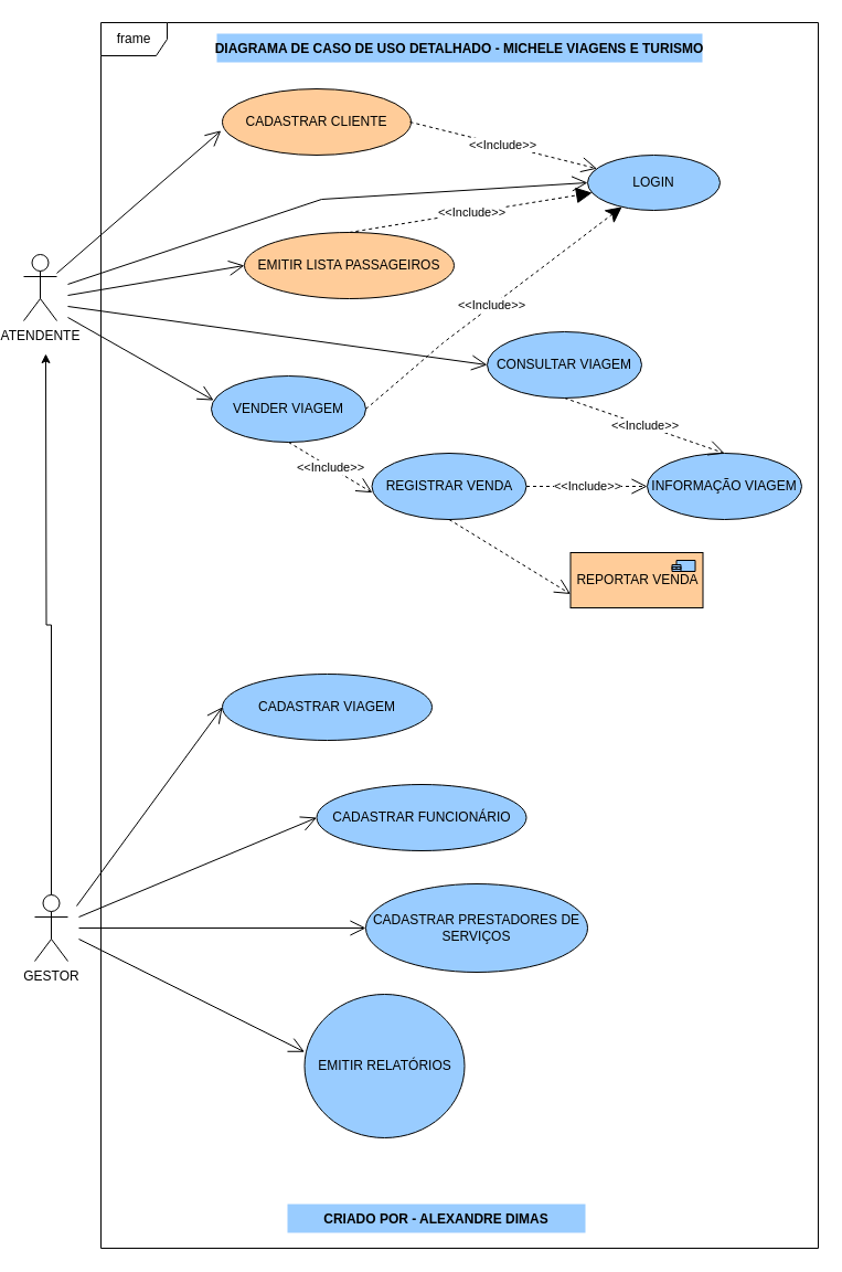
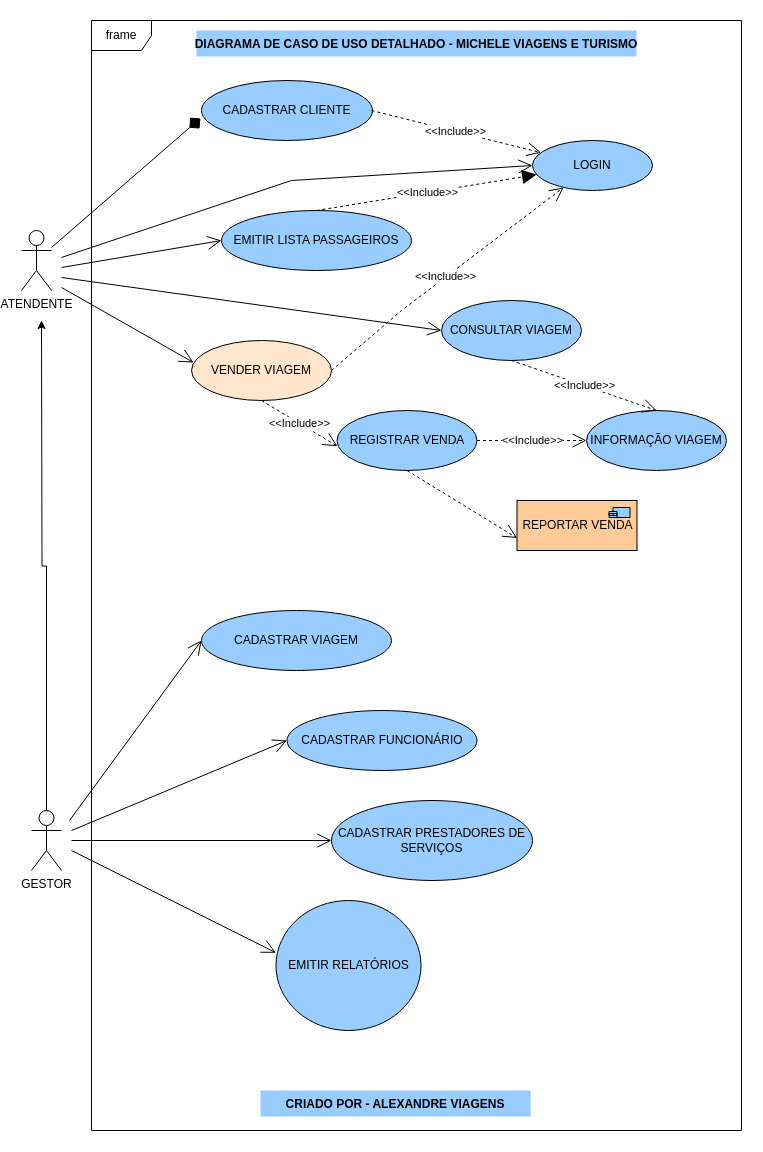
  <mxCell id="0" />
  <mxCell id="1" parent="0" />
  <mxCell id="2" value="frame" style="shape=umlFrame;whiteSpace=wrap;html=1;" vertex="1" parent="1"><mxGeometry x="90" y="20" width="650" height="1110" as="geometry" /></mxCell>
  <mxCell id="3" style="edgeStyle=orthogonalEdgeStyle;rounded=0;orthogonalLoop=1;jettySize=auto;html=1;" edge="1" parent="1" source="4"><mxGeometry relative="1" as="geometry"><mxPoint x="40" y="320" as="targetPoint" /></mxGeometry></mxCell>
  <mxCell id="4" value="&lt;font style=&quot;vertical-align: inherit&quot;&gt;&lt;font style=&quot;vertical-align: inherit&quot;&gt;GESTOR&lt;/font&gt;&lt;/font&gt;" style="shape=umlActor;verticalLabelPosition=bottom;verticalAlign=top;html=1;" vertex="1" parent="1"><mxGeometry x="30" y="810" width="30" height="60" as="geometry" /></mxCell>
  <mxCell id="5" value="&lt;font style=&quot;vertical-align: inherit&quot;&gt;&lt;font style=&quot;vertical-align: inherit&quot;&gt;ATENDENTE&lt;/font&gt;&lt;/font&gt;" style="shape=umlActor;verticalLabelPosition=bottom;verticalAlign=top;html=1;" vertex="1" parent="1"><mxGeometry x="20" y="230" width="30" height="60" as="geometry" /></mxCell>
  <mxCell id="6" value="&lt;font style=&quot;vertical-align: inherit&quot;&gt;&lt;font style=&quot;vertical-align: inherit&quot;&gt;LOGIN&lt;/font&gt;&lt;/font&gt;" style="ellipse;whiteSpace=wrap;html=1;fillColor=#99CCFF;" vertex="1" parent="1"><mxGeometry x="531" y="140" width="120" height="50" as="geometry" /></mxCell>
- <mxCell id="7" value="&lt;font style=&quot;vertical-align: inherit&quot;&gt;&lt;font style=&quot;vertical-align: inherit&quot;&gt;VENDER VIAGEM&lt;/font&gt;&lt;/font&gt;" style="ellipse;whiteSpace=wrap;html=1;fillColor=#99CCFF;" vertex="1" parent="1"><mxGeometry x="190" y="340" width="140" height="60" as="geometry" /></mxCell>
- <mxCell id="8" value="&lt;font style=&quot;vertical-align: inherit&quot;&gt;&lt;font style=&quot;vertical-align: inherit&quot;&gt;CADASTRAR CLIENTE&lt;/font&gt;&lt;/font&gt;" style="ellipse;whiteSpace=wrap;html=1;fillColor=#ffcc99;" vertex="1" parent="1"><mxGeometry x="200" y="80" width="171" height="60" as="geometry" /></mxCell>
+ <mxCell id="7" value="&lt;font style=&quot;vertical-align: inherit&quot;&gt;&lt;font style=&quot;vertical-align: inherit&quot;&gt;VENDER VIAGEM&lt;/font&gt;&lt;/font&gt;" style="ellipse;whiteSpace=wrap;html=1;fillColor=#ffe6cc;" vertex="1" parent="1"><mxGeometry x="190" y="340" width="140" height="60" as="geometry" /></mxCell>
+ <mxCell id="8" value="&lt;font style=&quot;vertical-align: inherit&quot;&gt;&lt;font style=&quot;vertical-align: inherit&quot;&gt;CADASTRAR CLIENTE&lt;/font&gt;&lt;/font&gt;" style="ellipse;whiteSpace=wrap;html=1;fillColor=#99CCFF;" vertex="1" parent="1"><mxGeometry x="200" y="80" width="171" height="60" as="geometry" /></mxCell>
  <mxCell id="9" value="&lt;font style=&quot;vertical-align: inherit&quot;&gt;&lt;font style=&quot;vertical-align: inherit&quot;&gt;CADASTRAR VIAGEM&lt;/font&gt;&lt;/font&gt;&lt;span style=&quot;color: rgba(0 , 0 , 0 , 0) ; font-family: monospace ; font-size: 0px&quot;&gt;%3CmxGraphModel%3E%3Croot%3E%3CmxCell%20id%3D%220%22%2F%3E%3CmxCell%20id%3D%221%22%20parent%3D%220%22%2F%3E%3CmxCell%20id%3D%222%22%20value%3D%22%26lt%3Bfont%20style%3D%26quot%3Bvertical-align%3A%20inherit%26quot%3B%26gt%3B%26lt%3Bfont%20style%3D%26quot%3Bvertical-align%3A%20inherit%26quot%3B%26gt%3BCADASTRAR%20CLIENTE%26lt%3B%2Ffont%26gt%3B%26lt%3B%2Ffont%26gt%3B%22%20style%3D%22ellipse%3BwhiteSpace%3Dwrap%3Bhtml%3D1%3BfillColor%3D%2399CCFF%3B%22%20vertex%3D%221%22%20parent%3D%221%22%3E%3CmxGeometry%20x%3D%22319%22%20y%3D%22420%22%20width%3D%22190%22%20height%3D%2260%22%20as%3D%22geometry%22%2F%3E%3C%2FmxCell%3E%3C%2Froot%3E%3C%2FmxGraphModel%3E&lt;/span&gt;" style="ellipse;whiteSpace=wrap;html=1;fillColor=#99CCFF;" vertex="1" parent="1"><mxGeometry x="200" y="610" width="190" height="60" as="geometry" /></mxCell>
  <mxCell id="10" value="&lt;font style=&quot;vertical-align: inherit&quot;&gt;&lt;font style=&quot;vertical-align: inherit&quot;&gt;CADASTRAR FUNCIONÁRIO&lt;/font&gt;&lt;/font&gt;&lt;span style=&quot;color: rgba(0 , 0 , 0 , 0) ; font-family: monospace ; font-size: 0px&quot;&gt;%3CmxGraphModel%3E%3Croot%3E%3CmxCell%20id%3D%220%22%2F%3E%3CmxCell%20id%3D%221%22%20parent%3D%220%22%2F%3E%3CmxCell%20id%3D%222%22%20value%3D%22%26lt%3Bfont%20style%3D%26quot%3Bvertical-align%3A%20inherit%26quot%3B%26gt%3B%26lt%3Bfont%20style%3D%26quot%3Bvertical-align%3A%20inherit%26quot%3B%26gt%3BCADASTRAR%20CLIENTE%26lt%3B%2Ffont%26gt%3B%26lt%3B%2Ffont%26gt%3B%22%20style%3D%22ellipse%3BwhiteSpace%3Dwrap%3Bhtml%3D1%3BfillColor%3D%2399CCFF%3B%22%20vertex%3D%221%22%20parent%3D%221%22%3E%3CmxGeometry%20x%3D%22319%22%20y%3D%22420%22%20width%3D%22190%22%20height%3D%2260%22%20as%3D%22geometry%22%2F%3E%3C%2FmxCell%3E%3C%2Froot%3E%3C%2FmxGraphModel%3E&lt;/span&gt;" style="ellipse;whiteSpace=wrap;html=1;fillColor=#99CCFF;" vertex="1" parent="1"><mxGeometry x="285.5" y="710" width="190" height="60" as="geometry" /></mxCell>
  <mxCell id="11" value="&lt;font style=&quot;vertical-align: inherit&quot;&gt;&lt;font style=&quot;vertical-align: inherit&quot;&gt;CADASTRAR PRESTADORES DE SERVIÇOS&lt;/font&gt;&lt;/font&gt;&lt;span style=&quot;color: rgba(0 , 0 , 0 , 0) ; font-family: monospace ; font-size: 0px&quot;&gt;%3CmxGraphModel%3E%3Croot%3E%3CmxCell%20id%3D%220%22%2F%3E%3CmxCell%20id%3D%221%22%20parent%3D%220%22%2F%3E%3CmxCell%20id%3D%222%22%20value%3D%22%26lt%3Bfont%20style%3D%26quot%3Bvertical-align%3A%20inherit%26quot%3B%26gt%3B%26lt%3Bfont%20style%3D%26quot%3Bvertical-align%3A%20inherit%26quot%3B%26gt%3BCADASTRAR%20CLIENTE%26lt%3B%2Ffont%26gt%3B%26lt%3B%2Ffont%26gt%3B%22%20style%3D%22ellipse%3BwhiteSpace%3Dwrap%3Bhtml%3D1%3BfillColor%3D%2399CCFF%3B%22%20vertex%3D%221%22%20parent%3D%221%22%3E%3CmxGeometry%20x%3D%22319%22%20y%3D%22420%22%20width%3D%22190%22%20height%3D%2260%22%20as%3D%22geometry%22%2F%3E%3C%2FmxCell%3E%3C%2Froot%3E%3C%2FmxGraphModel%3E&lt;/span&gt;" style="ellipse;whiteSpace=wrap;html=1;fillColor=#99CCFF;" vertex="1" parent="1"><mxGeometry x="330" y="800" width="201" height="80" as="geometry" /></mxCell>
- <mxCell id="12" value="&lt;font style=&quot;vertical-align: inherit&quot;&gt;&lt;font style=&quot;vertical-align: inherit&quot;&gt;EMITIR LISTA PASSAGEIROS&lt;/font&gt;&lt;/font&gt;" style="ellipse;whiteSpace=wrap;html=1;fillColor=#ffcc99;" vertex="1" parent="1"><mxGeometry x="220" y="210" width="190" height="60" as="geometry" /></mxCell>
+ <mxCell id="12" value="&lt;font style=&quot;vertical-align: inherit&quot;&gt;&lt;font style=&quot;vertical-align: inherit&quot;&gt;EMITIR LISTA PASSAGEIROS&lt;/font&gt;&lt;/font&gt;" style="ellipse;whiteSpace=wrap;html=1;fillColor=#99CCFF;" vertex="1" parent="1"><mxGeometry x="220" y="210" width="190" height="60" as="geometry" /></mxCell>
  <mxCell id="13" value="EMITIR RELATÓRIOS" style="ellipse;whiteSpace=wrap;html=1;fillColor=#99CCFF;" vertex="1" parent="1"><mxGeometry x="274.5" y="900" width="145" height="130" as="geometry" /></mxCell>
  <mxCell id="14" value="DIAGRAMA DE CASO DE USO DETALHADO - MICHELE VIAGENS E TURISMO" style="text;align=center;fontStyle=1;verticalAlign=middle;spacingLeft=3;spacingRight=3;strokeColor=none;rotatable=0;points=[[0,0.5],[1,0.5]];portConstraint=eastwest;fillColor=#99CCFF;" vertex="1" parent="1"><mxGeometry x="195" y="30" width="440" height="26" as="geometry" /></mxCell>
- <mxCell id="15" value="CRIADO POR - ALEXANDRE DIMAS" style="text;align=center;fontStyle=1;verticalAlign=middle;spacingLeft=3;spacingRight=3;strokeColor=none;rotatable=0;points=[[0,0.5],[1,0.5]];portConstraint=eastwest;fillColor=#99CCFF;" vertex="1" parent="1"><mxGeometry x="259" y="1090" width="270" height="26" as="geometry" /></mxCell>
- <mxCell id="16" value="&amp;lt;&amp;lt;Include&amp;gt;&amp;gt;" style="endArrow=classic;endSize=12;dashed=1;html=1;rounded=0;exitX=1;exitY=0.5;exitDx=0;exitDy=0;" edge="1" parent="1" source="7" target="6"><mxGeometry width="160" relative="1" as="geometry"><mxPoint x="250" y="240" as="sourcePoint" /><mxPoint x="410" y="240" as="targetPoint" /><Array as="points"><mxPoint x="400" y="310" /></Array></mxGeometry></mxCell>
+ <mxCell id="15" value="CRIADO POR - ALEXANDRE VIAGENS" style="text;align=center;fontStyle=1;verticalAlign=middle;spacingLeft=3;spacingRight=3;strokeColor=none;rotatable=0;points=[[0,0.5],[1,0.5]];portConstraint=eastwest;fillColor=#99CCFF;" vertex="1" parent="1"><mxGeometry x="259" y="1090" width="270" height="26" as="geometry" /></mxCell>
+ <mxCell id="16" value="&amp;lt;&amp;lt;Include&amp;gt;&amp;gt;" style="endArrow=open;endSize=12;dashed=1;html=1;rounded=0;exitX=1;exitY=0.5;exitDx=0;exitDy=0;" edge="1" parent="1" source="7" target="6"><mxGeometry width="160" relative="1" as="geometry"><mxPoint x="250" y="240" as="sourcePoint" /><mxPoint x="410" y="240" as="targetPoint" /><Array as="points"><mxPoint x="400" y="310" /></Array></mxGeometry></mxCell>
  <mxCell id="17" value="&amp;lt;&amp;lt;Include&amp;gt;&amp;gt;" style="endArrow=open;endSize=12;dashed=1;html=1;rounded=0;" edge="1" parent="1" target="6"><mxGeometry width="160" relative="1" as="geometry"><mxPoint x="370" y="110" as="sourcePoint" /><mxPoint x="420" y="200" as="targetPoint" /></mxGeometry></mxCell>
  <mxCell id="18" value="&amp;lt;&amp;lt;Include&amp;gt;&amp;gt;" style="endArrow=block;endSize=12;dashed=1;html=1;rounded=0;exitX=0.5;exitY=0;exitDx=0;exitDy=0;" edge="1" parent="1" source="12" target="6"><mxGeometry width="160" relative="1" as="geometry"><mxPoint x="360" y="310" as="sourcePoint" /><mxPoint x="520" y="310" as="targetPoint" /></mxGeometry></mxCell>
  <mxCell id="19" value="&lt;font style=&quot;vertical-align: inherit&quot;&gt;&lt;font style=&quot;vertical-align: inherit&quot;&gt;INFORMAÇÃO VIAGEM&lt;/font&gt;&lt;/font&gt;" style="ellipse;whiteSpace=wrap;html=1;fillColor=#99CCFF;" vertex="1" parent="1"><mxGeometry x="585" y="410" width="140" height="60" as="geometry" /></mxCell>
  <mxCell id="20" value="&lt;font style=&quot;vertical-align: inherit&quot;&gt;&lt;font style=&quot;vertical-align: inherit&quot;&gt;REGISTRAR VENDA&lt;/font&gt;&lt;/font&gt;" style="ellipse;whiteSpace=wrap;html=1;fillColor=#99CCFF;" vertex="1" parent="1"><mxGeometry x="335.5" y="410" width="140" height="60" as="geometry" /></mxCell>
  <mxCell id="21" value="&amp;lt;&amp;lt;Include&amp;gt;&amp;gt;" style="endArrow=open;endSize=12;dashed=1;html=1;rounded=0;exitX=0.5;exitY=1;exitDx=0;exitDy=0;entryX=0.003;entryY=0.595;entryDx=0;entryDy=0;entryPerimeter=0;" edge="1" parent="1" source="7" target="20"><mxGeometry width="160" relative="1" as="geometry"><mxPoint x="420" y="460" as="sourcePoint" /><mxPoint x="470" y="460" as="targetPoint" /></mxGeometry></mxCell>
  <mxCell id="22" value="&amp;lt;&amp;lt;Include&amp;gt;&amp;gt;" style="endArrow=open;endSize=12;dashed=1;html=1;rounded=0;entryX=0;entryY=0.5;entryDx=0;entryDy=0;" edge="1" parent="1" source="20" target="19"><mxGeometry width="160" relative="1" as="geometry"><mxPoint x="460" y="390" as="sourcePoint" /><mxPoint x="620" y="390" as="targetPoint" /></mxGeometry></mxCell>
  <mxCell id="23" value="REPORTAR VENDA" style="html=1;dropTarget=0;fillColor=#FFCC99;" vertex="1" parent="1"><mxGeometry x="515.5" y="500" width="120" height="50" as="geometry" /></mxCell>
  <mxCell id="24" value="" style="shape=module;jettyWidth=8;jettyHeight=4;fillColor=#99CCFF;" vertex="1" parent="23"><mxGeometry x="1" width="21" height="10" relative="1" as="geometry"><mxPoint x="-28" y="7" as="offset" /></mxGeometry></mxCell>
  <mxCell id="25" value="" style="endArrow=open;endSize=12;dashed=1;html=1;rounded=0;exitX=0.5;exitY=1;exitDx=0;exitDy=0;entryX=0;entryY=0.75;entryDx=0;entryDy=0;" edge="1" parent="1" source="20" target="23"><mxGeometry width="160" relative="1" as="geometry"><mxPoint x="400" y="680" as="sourcePoint" /><mxPoint x="560" y="680" as="targetPoint" /></mxGeometry></mxCell>
  <mxCell id="26" value="&lt;font style=&quot;vertical-align: inherit&quot;&gt;&lt;font style=&quot;vertical-align: inherit&quot;&gt;CONSULTAR VIAGEM&lt;/font&gt;&lt;/font&gt;" style="ellipse;whiteSpace=wrap;html=1;fillColor=#99CCFF;" vertex="1" parent="1"><mxGeometry x="440" y="300" width="140" height="60" as="geometry" /></mxCell>
  <mxCell id="27" style="edgeStyle=orthogonalEdgeStyle;rounded=0;orthogonalLoop=1;jettySize=auto;html=1;exitX=0.5;exitY=1;exitDx=0;exitDy=0;" edge="1" parent="1" source="26" target="26"><mxGeometry relative="1" as="geometry" /></mxCell>
  <mxCell id="28" value="&amp;lt;&amp;lt;Include&amp;gt;&amp;gt;" style="endArrow=open;endSize=12;dashed=1;html=1;rounded=0;exitX=0.5;exitY=1;exitDx=0;exitDy=0;entryX=0.5;entryY=0;entryDx=0;entryDy=0;" edge="1" parent="1" source="26" target="19"><mxGeometry width="160" relative="1" as="geometry"><mxPoint x="430" y="610" as="sourcePoint" /><mxPoint x="590" y="610" as="targetPoint" /></mxGeometry></mxCell>
- <mxCell id="29" value="" style="endArrow=open;endFill=1;endSize=12;html=1;rounded=0;entryX=-0.007;entryY=0.631;entryDx=0;entryDy=0;entryPerimeter=0;" edge="1" parent="1" source="5" target="8"><mxGeometry width="160" relative="1" as="geometry"><mxPoint x="80" y="190" as="sourcePoint" /><mxPoint x="240" y="190" as="targetPoint" /></mxGeometry></mxCell>
+ <mxCell id="29" value="" style="endArrow=diamond;endFill=1;endSize=12;html=1;rounded=0;entryX=-0.007;entryY=0.631;entryDx=0;entryDy=0;entryPerimeter=0;" edge="1" parent="1" source="5" target="8"><mxGeometry width="160" relative="1" as="geometry"><mxPoint x="80" y="190" as="sourcePoint" /><mxPoint x="240" y="190" as="targetPoint" /></mxGeometry></mxCell>
  <mxCell id="30" value="" style="endArrow=open;endFill=1;endSize=12;html=1;rounded=0;entryX=0;entryY=0.5;entryDx=0;entryDy=0;" edge="1" parent="1" target="6"><mxGeometry width="160" relative="1" as="geometry"><mxPoint x="60" y="256.984" as="sourcePoint" /><mxPoint x="208.803" y="127.86" as="targetPoint" /><Array as="points"><mxPoint x="290" y="180" /></Array></mxGeometry></mxCell>
  <mxCell id="31" value="" style="endArrow=open;endFill=1;endSize=12;html=1;rounded=0;entryX=0;entryY=0.5;entryDx=0;entryDy=0;" edge="1" parent="1" target="12"><mxGeometry width="160" relative="1" as="geometry"><mxPoint x="60" y="267" as="sourcePoint" /><mxPoint x="218.803" y="137.86" as="targetPoint" /></mxGeometry></mxCell>
  <mxCell id="32" value="" style="endArrow=open;endFill=1;endSize=12;html=1;rounded=0;entryX=0;entryY=0.5;entryDx=0;entryDy=0;" edge="1" parent="1" target="26"><mxGeometry width="160" relative="1" as="geometry"><mxPoint x="60" y="277" as="sourcePoint" /><mxPoint x="230" y="250" as="targetPoint" /></mxGeometry></mxCell>
  <mxCell id="33" value="" style="endArrow=open;endFill=1;endSize=12;html=1;rounded=0;entryX=0.015;entryY=0.368;entryDx=0;entryDy=0;entryPerimeter=0;" edge="1" parent="1" target="7"><mxGeometry width="160" relative="1" as="geometry"><mxPoint x="60" y="287" as="sourcePoint" /><mxPoint x="240" y="260" as="targetPoint" /></mxGeometry></mxCell>
  <mxCell id="34" value="" style="endArrow=open;endFill=1;endSize=12;html=1;rounded=0;entryX=0;entryY=0.5;entryDx=0;entryDy=0;" edge="1" parent="1" target="9"><mxGeometry width="160" relative="1" as="geometry"><mxPoint x="68" y="820" as="sourcePoint" /><mxPoint x="200" y="685.08" as="targetPoint" /></mxGeometry></mxCell>
  <mxCell id="35" value="" style="endArrow=open;endFill=1;endSize=12;html=1;rounded=0;entryX=0;entryY=0.5;entryDx=0;entryDy=0;" edge="1" parent="1" target="10"><mxGeometry width="160" relative="1" as="geometry"><mxPoint x="70" y="830" as="sourcePoint" /><mxPoint x="210" y="650" as="targetPoint" /></mxGeometry></mxCell>
  <mxCell id="36" value="" style="endArrow=open;endFill=1;endSize=12;html=1;rounded=0;entryX=0;entryY=0.5;entryDx=0;entryDy=0;" edge="1" parent="1" target="11"><mxGeometry width="160" relative="1" as="geometry"><mxPoint x="70" y="840" as="sourcePoint" /><mxPoint x="295.5" y="750" as="targetPoint" /></mxGeometry></mxCell>
  <mxCell id="37" value="" style="endArrow=open;endFill=1;endSize=12;html=1;rounded=0;entryX=0;entryY=0.402;entryDx=0;entryDy=0;entryPerimeter=0;" edge="1" parent="1" target="13"><mxGeometry width="160" relative="1" as="geometry"><mxPoint x="70" y="850" as="sourcePoint" /><mxPoint x="340" y="850" as="targetPoint" /></mxGeometry></mxCell>
